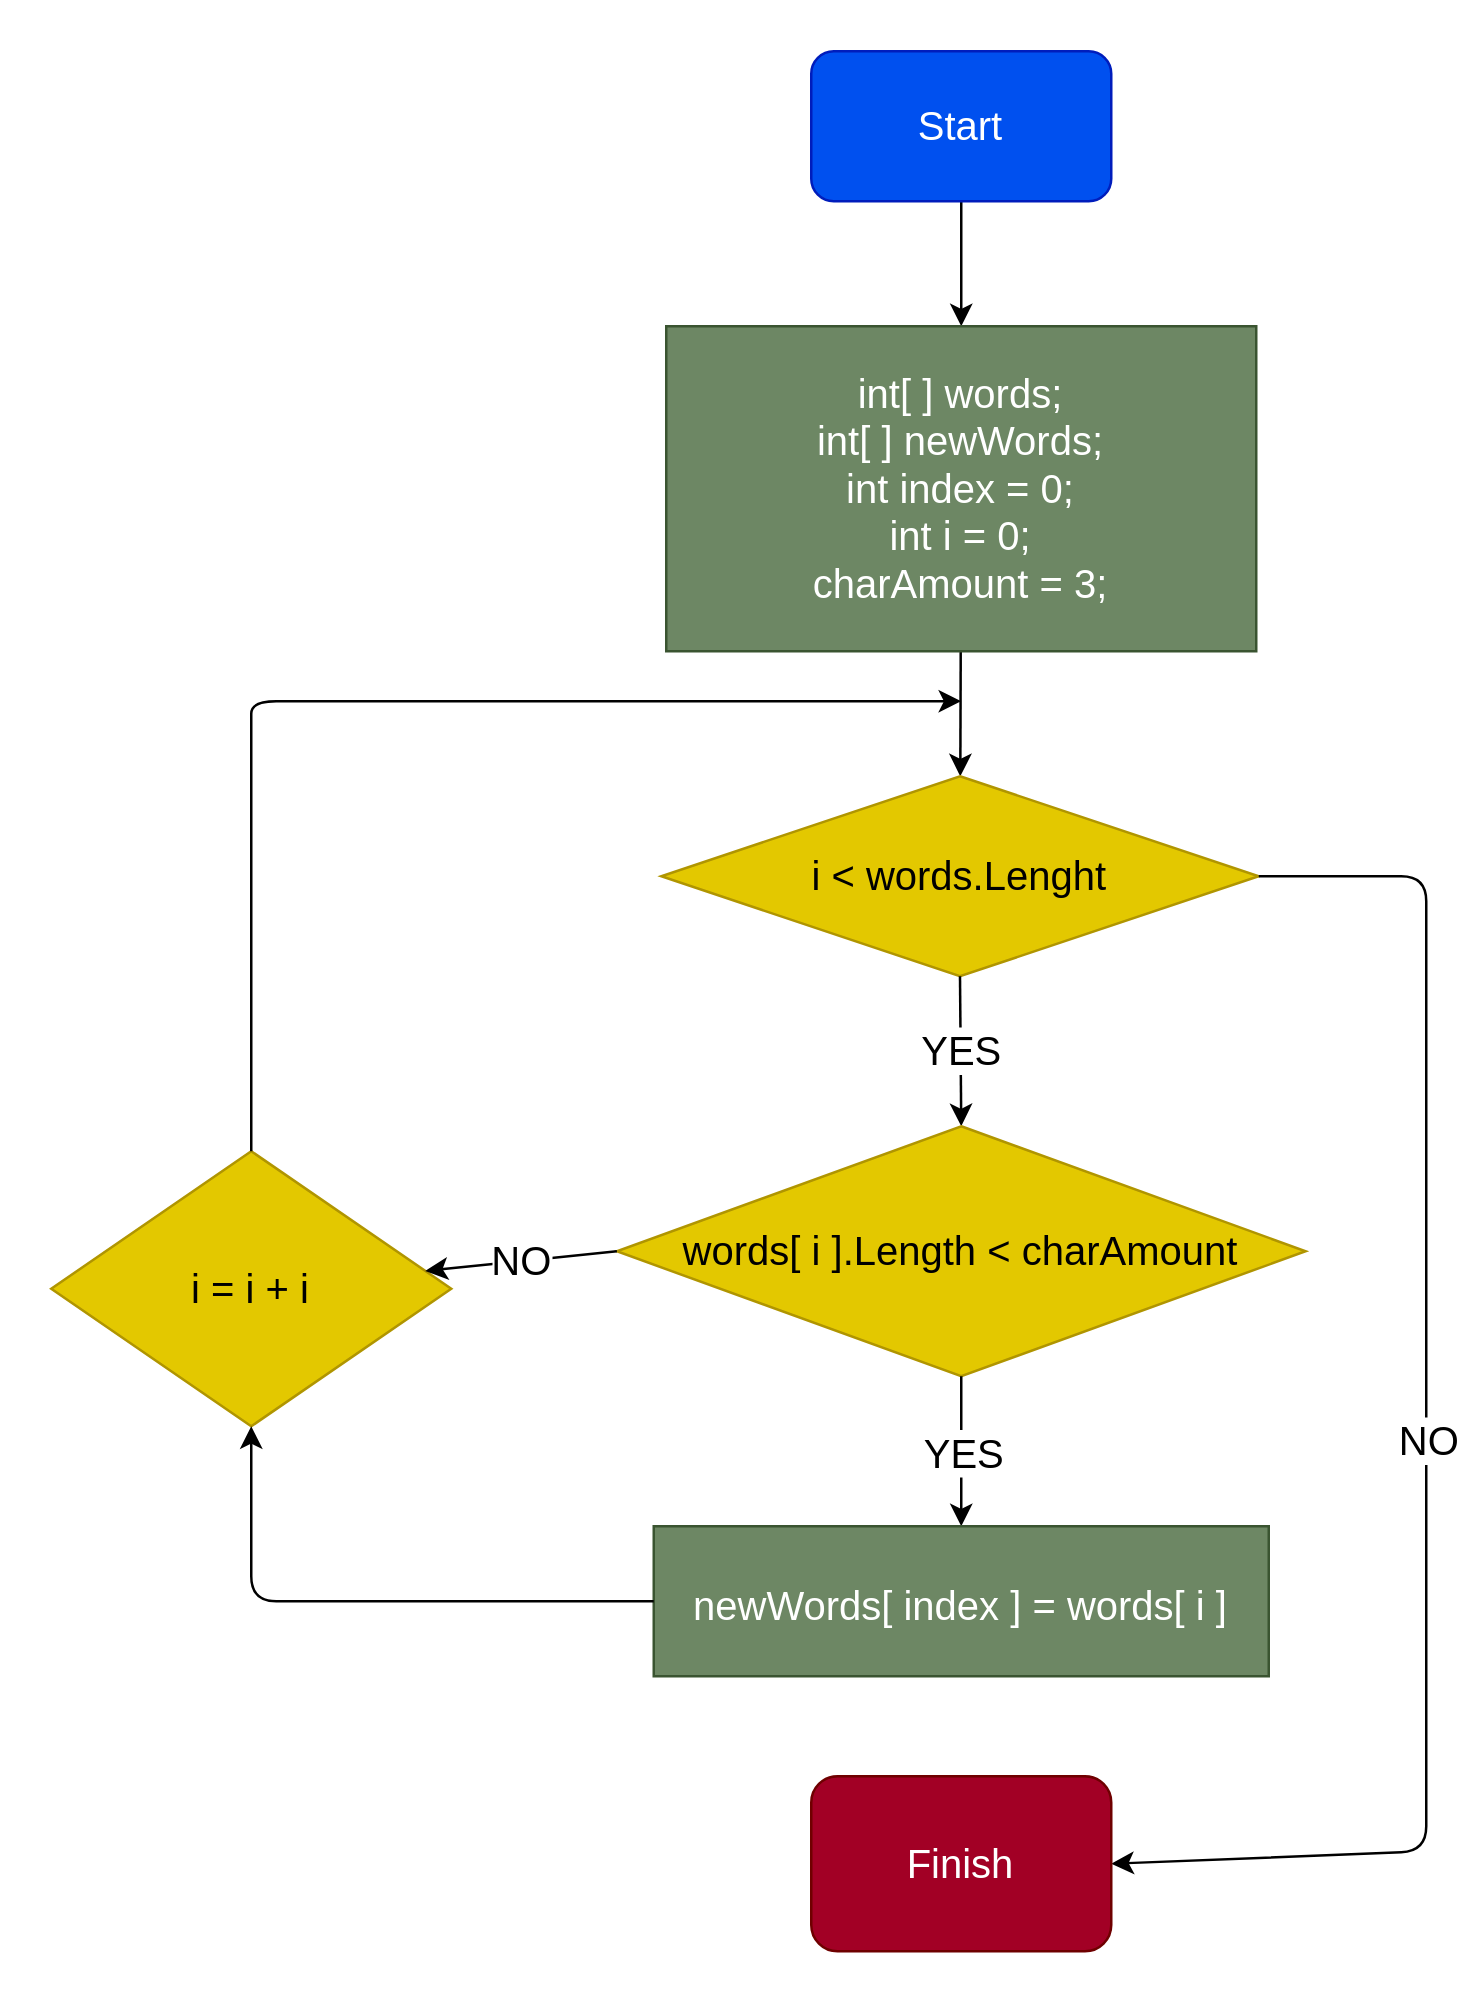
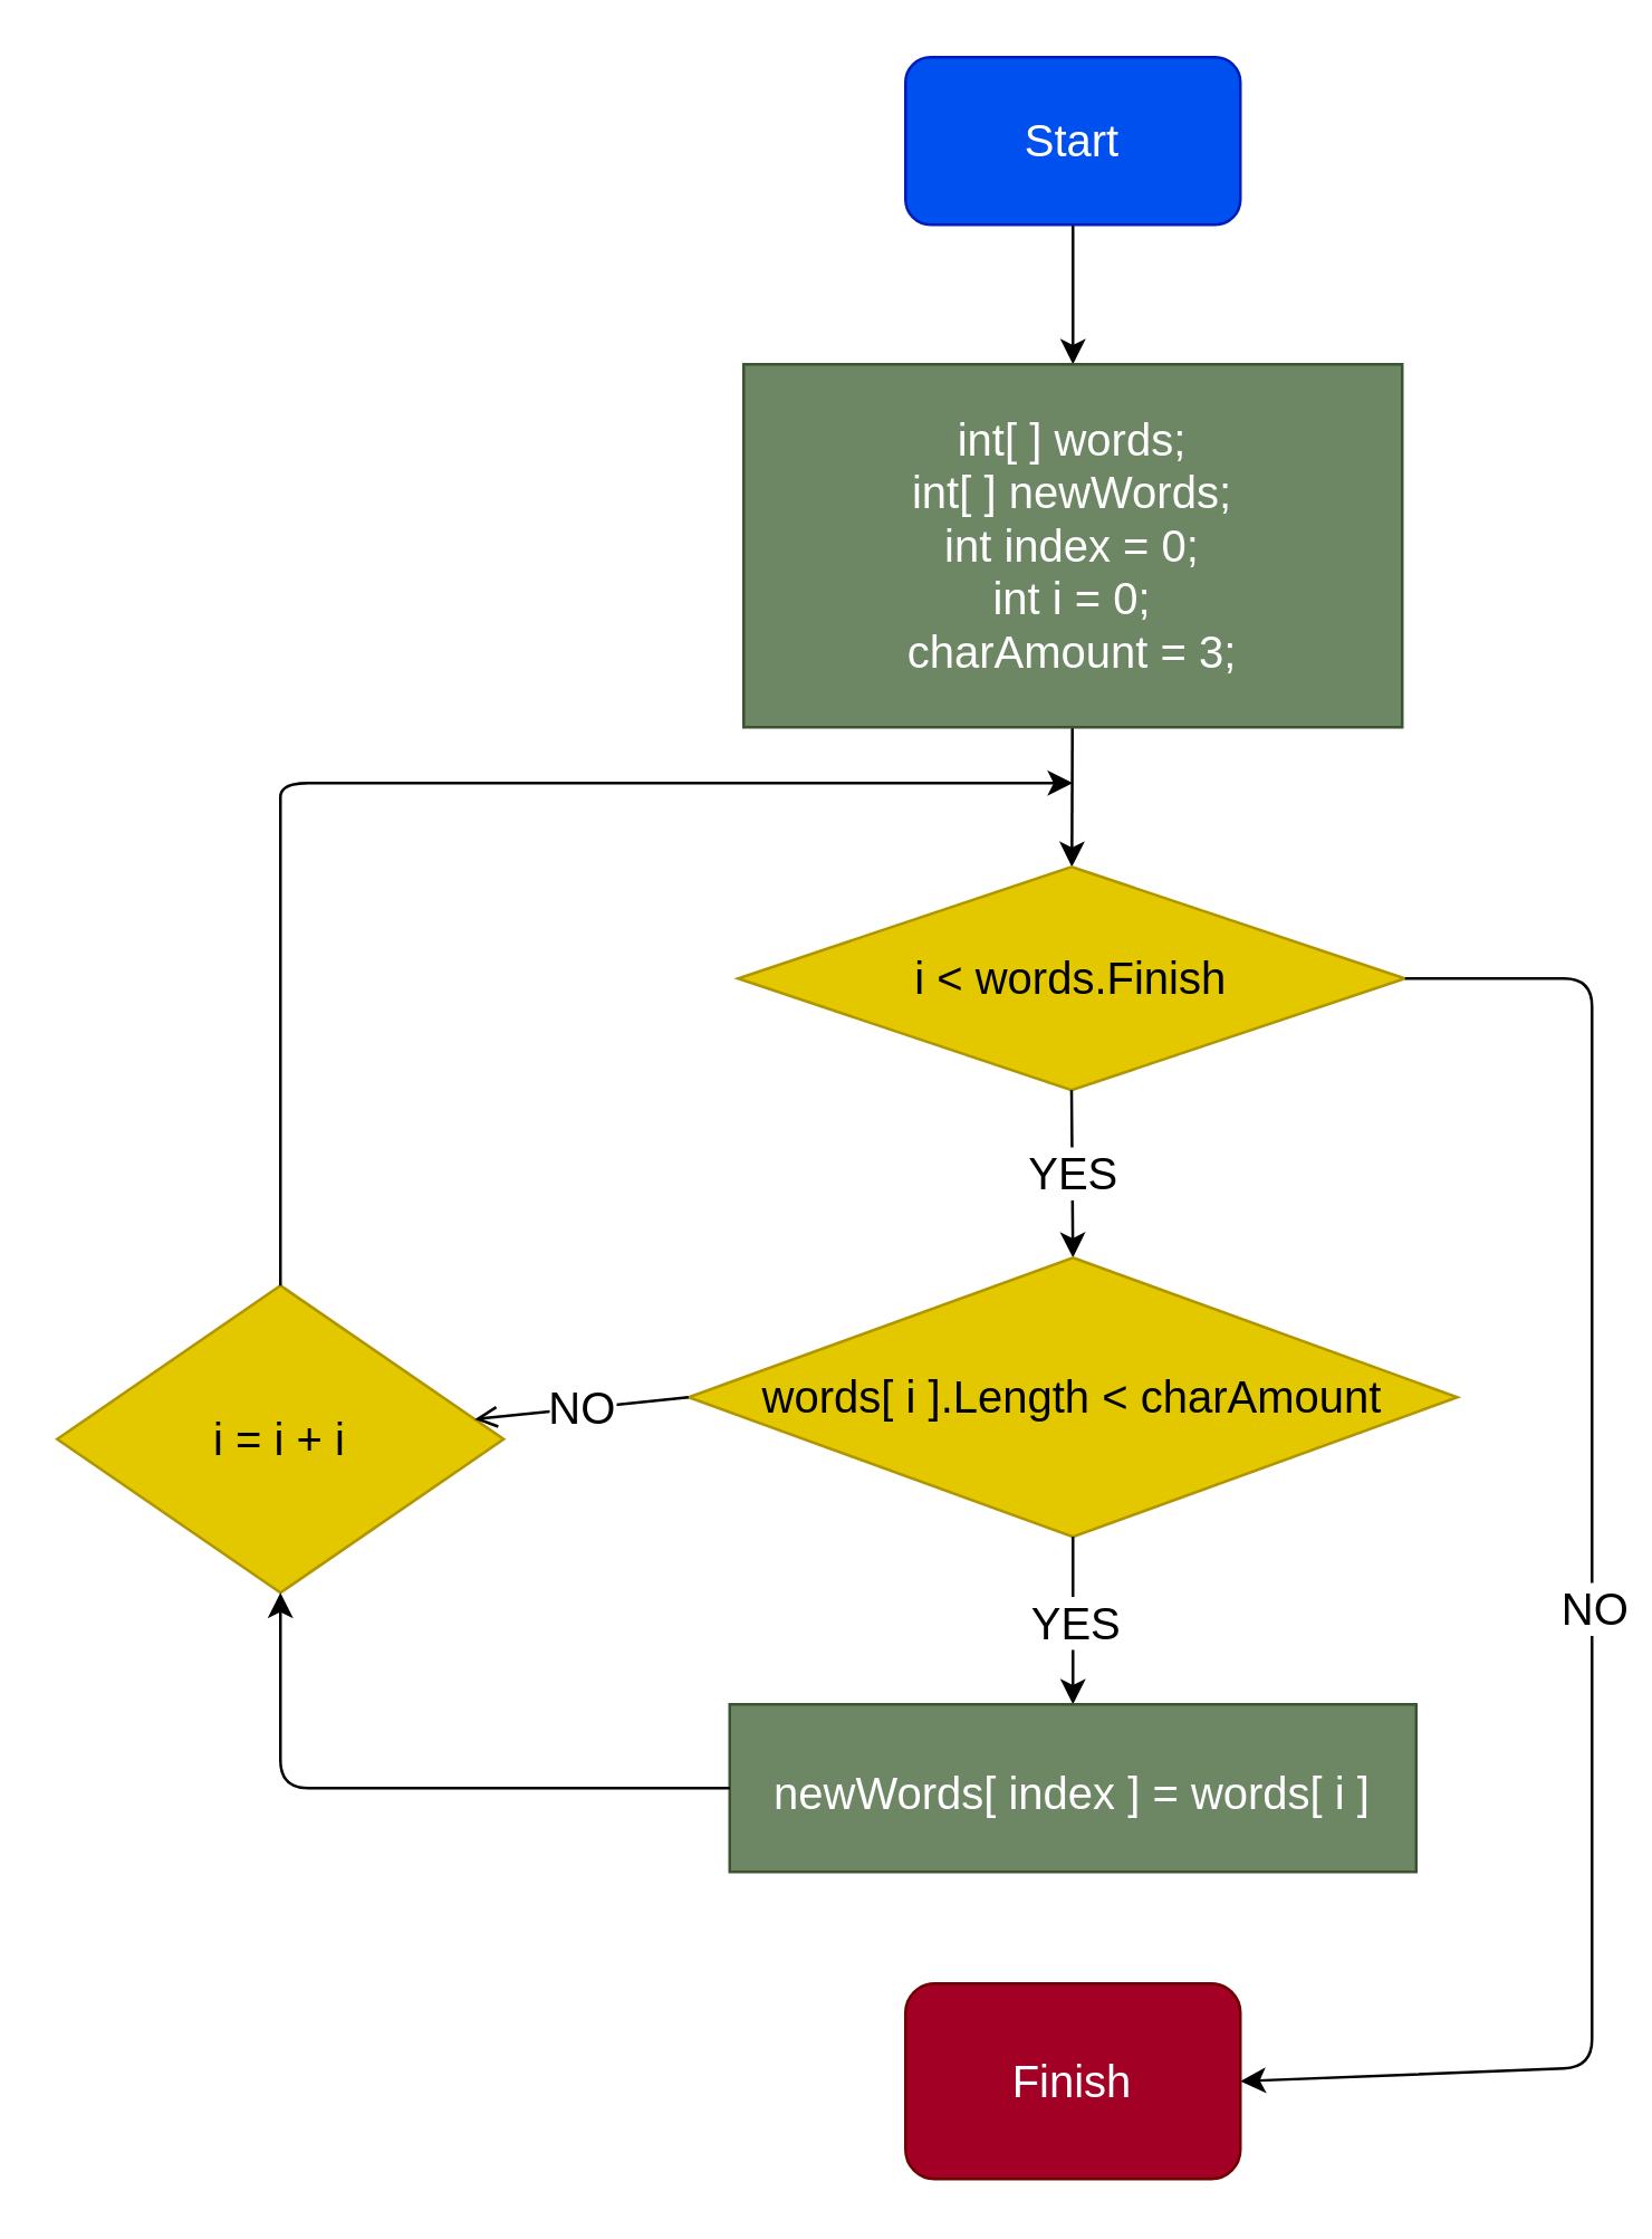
  <mxCell id="0" />
  <mxCell id="1" parent="0" />
  <mxCell id="2" value="" style="edgeStyle=none;html=1;" edge="1" parent="1" source="3" target="5"><mxGeometry relative="1" as="geometry" /></mxCell>
  <mxCell id="3" value="Start" style="rounded=1;whiteSpace=wrap;html=1;fontSize=16;fillColor=#0050ef;fontColor=#ffffff;strokeColor=#001DBC;" parent="1" vertex="1"><mxGeometry x="324" y="20" width="120" height="60" as="geometry" /></mxCell>
  <mxCell id="4" value="" style="edgeStyle=none;html=1;fontSize=16;" edge="1" parent="1" source="5" target="6"><mxGeometry relative="1" as="geometry" /></mxCell>
  <mxCell id="5" value="int[ ] words;&lt;br&gt;int[ ] newWords;&lt;br&gt;int index = 0;&lt;br&gt;int i = 0;&lt;br&gt;charAmount = 3;" style="rounded=0;whiteSpace=wrap;html=1;fontSize=16;fillColor=#6d8764;fontColor=#ffffff;strokeColor=#3A5431;" vertex="1" parent="1"><mxGeometry x="266" y="130" width="236" height="130" as="geometry" /></mxCell>
- <mxCell id="6" value="i &amp;lt; words.Lenght" style="rhombus;whiteSpace=wrap;html=1;fontSize=16;rounded=0;fillColor=#e3c800;strokeColor=#B09500;fontColor=#000000;" vertex="1" parent="1"><mxGeometry x="264" y="310" width="239" height="80" as="geometry" /></mxCell>
+ <mxCell id="6" value="i &amp;lt; words.Finish" style="rhombus;whiteSpace=wrap;html=1;fontSize=16;rounded=0;fillColor=#e3c800;strokeColor=#B09500;fontColor=#000000;" vertex="1" parent="1"><mxGeometry x="264" y="310" width="239" height="80" as="geometry" /></mxCell>
  <mxCell id="7" value="" style="endArrow=classic;html=1;fontSize=16;exitX=0.5;exitY=1;exitDx=0;exitDy=0;entryX=0.5;entryY=0;entryDx=0;entryDy=0;" edge="1" parent="1" source="6" target="9"><mxGeometry relative="1" as="geometry"><mxPoint x="190" y="520" as="sourcePoint" /><mxPoint x="384" y="450" as="targetPoint" /></mxGeometry></mxCell>
  <mxCell id="8" value="YES" style="edgeLabel;resizable=0;html=1;align=center;verticalAlign=middle;fontSize=16;" connectable="0" vertex="1" parent="7"><mxGeometry relative="1" as="geometry" /></mxCell>
  <mxCell id="9" value="words[ i ].Length &amp;lt; charAmount" style="rhombus;whiteSpace=wrap;html=1;fontSize=16;rounded=0;fillColor=#e3c800;fontColor=#000000;strokeColor=#B09500;" vertex="1" parent="1"><mxGeometry x="246.25" y="450" width="275.5" height="100" as="geometry" /></mxCell>
  <mxCell id="10" value="" style="endArrow=classic;html=1;fontSize=16;exitX=0.5;exitY=1;exitDx=0;exitDy=0;" edge="1" parent="1" source="9"><mxGeometry relative="1" as="geometry"><mxPoint x="240" y="680" as="sourcePoint" /><mxPoint x="384" y="610" as="targetPoint" /></mxGeometry></mxCell>
  <mxCell id="11" value="YES" style="edgeLabel;resizable=0;html=1;align=center;verticalAlign=middle;fontSize=16;" connectable="0" vertex="1" parent="10"><mxGeometry relative="1" as="geometry" /></mxCell>
  <mxCell id="12" value="&lt;font style=&quot;font-size: 16px&quot;&gt;newWords[ index ] = words[ i ]&lt;/font&gt;" style="whiteSpace=wrap;html=1;fontSize=23;fillColor=#6d8764;fontColor=#ffffff;strokeColor=#3A5431;" vertex="1" parent="1"><mxGeometry x="261" y="610" width="246" height="60" as="geometry" /></mxCell>
  <mxCell id="13" value="i = i + i" style="rhombus;whiteSpace=wrap;html=1;fontSize=16;fillColor=#e3c800;fontColor=#000000;strokeColor=#B09500;" vertex="1" parent="1"><mxGeometry x="20" y="460" width="160" height="110" as="geometry" /></mxCell>
- <mxCell id="14" value="" style="endArrow=classic;html=1;fontSize=16;exitX=0;exitY=0.5;exitDx=0;exitDy=0;" edge="1" parent="1" source="9" target="13"><mxGeometry relative="1" as="geometry"><mxPoint x="80" y="640" as="sourcePoint" /><mxPoint x="180" y="640" as="targetPoint" /></mxGeometry></mxCell>
+ <mxCell id="14" value="" style="endArrow=open;html=1;fontSize=16;exitX=0;exitY=0.5;exitDx=0;exitDy=0;" edge="1" parent="1" source="9" target="13"><mxGeometry relative="1" as="geometry"><mxPoint x="80" y="640" as="sourcePoint" /><mxPoint x="180" y="640" as="targetPoint" /></mxGeometry></mxCell>
  <mxCell id="15" value="NO" style="edgeLabel;resizable=0;html=1;align=center;verticalAlign=middle;fontSize=16;" connectable="0" vertex="1" parent="14"><mxGeometry relative="1" as="geometry" /></mxCell>
  <mxCell id="16" value="" style="endArrow=classic;html=1;fontSize=16;exitX=0.5;exitY=0;exitDx=0;exitDy=0;" edge="1" parent="1" source="13"><mxGeometry width="50" height="50" relative="1" as="geometry"><mxPoint x="170" y="410" as="sourcePoint" /><mxPoint x="384" y="280" as="targetPoint" /><Array as="points"><mxPoint x="100" y="300" /><mxPoint x="100" y="280" /></Array></mxGeometry></mxCell>
  <mxCell id="17" value="" style="endArrow=classic;html=1;fontSize=16;exitX=0;exitY=0.5;exitDx=0;exitDy=0;entryX=0.5;entryY=1;entryDx=0;entryDy=0;" edge="1" parent="1" source="12" target="13"><mxGeometry width="50" height="50" relative="1" as="geometry"><mxPoint x="140" y="670" as="sourcePoint" /><mxPoint x="190" y="620" as="targetPoint" /><Array as="points"><mxPoint x="100" y="640" /></Array></mxGeometry></mxCell>
  <mxCell id="18" value="" style="endArrow=classic;html=1;fontSize=16;exitX=1;exitY=0.5;exitDx=0;exitDy=0;entryX=1;entryY=0.5;entryDx=0;entryDy=0;" edge="1" parent="1" source="6" target="20"><mxGeometry relative="1" as="geometry"><mxPoint x="530" y="390" as="sourcePoint" /><mxPoint x="630" y="651" as="targetPoint" /><Array as="points"><mxPoint x="570" y="350" /><mxPoint x="570" y="740" /></Array></mxGeometry></mxCell>
  <mxCell id="19" value="NO" style="edgeLabel;resizable=0;html=1;align=center;verticalAlign=middle;fontSize=16;" connectable="0" vertex="1" parent="18"><mxGeometry relative="1" as="geometry" /></mxCell>
  <mxCell id="20" value="Finish" style="rounded=1;whiteSpace=wrap;html=1;fontSize=16;fillColor=#a20025;fontColor=#ffffff;strokeColor=#6F0000;" vertex="1" parent="1"><mxGeometry x="324" y="710" width="120" height="70" as="geometry" /></mxCell>
